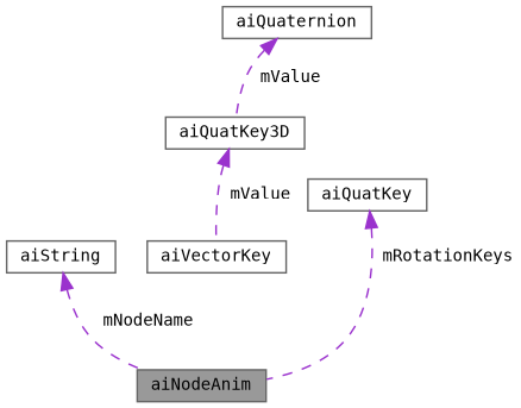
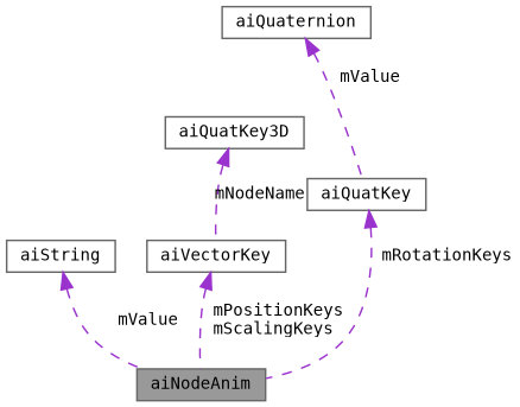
  digraph {
    node [color=gray40 fillcolor=white fontname=Terminal fontsize=10 shape=box style=filled]
    edge [color=darkorchid3 dir=back fontname=Terminal fontsize=10 labelfontname=Helvetica labelfontsize=10 style=dashed]
    n1 [fillcolor=grey60 fontcolor=black height=0.2 label=aiNodeAnim width=0.4]
    n2 [height=0.2 label=aiString width=0.4]
    n3 [height=0.2 label=aiVectorKey width=0.4]
    n4 [height=0.2 label=aiQuatKey3D width=0.4]
    n5 [height=0.2 label=aiQuatKey width=0.4]
    n6 [height=0.2 label=aiQuaternion width=0.4]
-   n2 -> n1 [label=" mNodeName"]
-   n4 -> n3 [label=" mValue"]
+   n2 -> n1 [label=" mValue"]
+   n3 -> n1 [label=" mPositionKeys\nmScalingKeys"]
+   n4 -> n3 [label=" mNodeName"]
    n5 -> n1 [label=" mRotationKeys"]
-   n6 -> n4 [label=" mValue"]
+   n6 -> n5 [label=" mValue"]
  }
